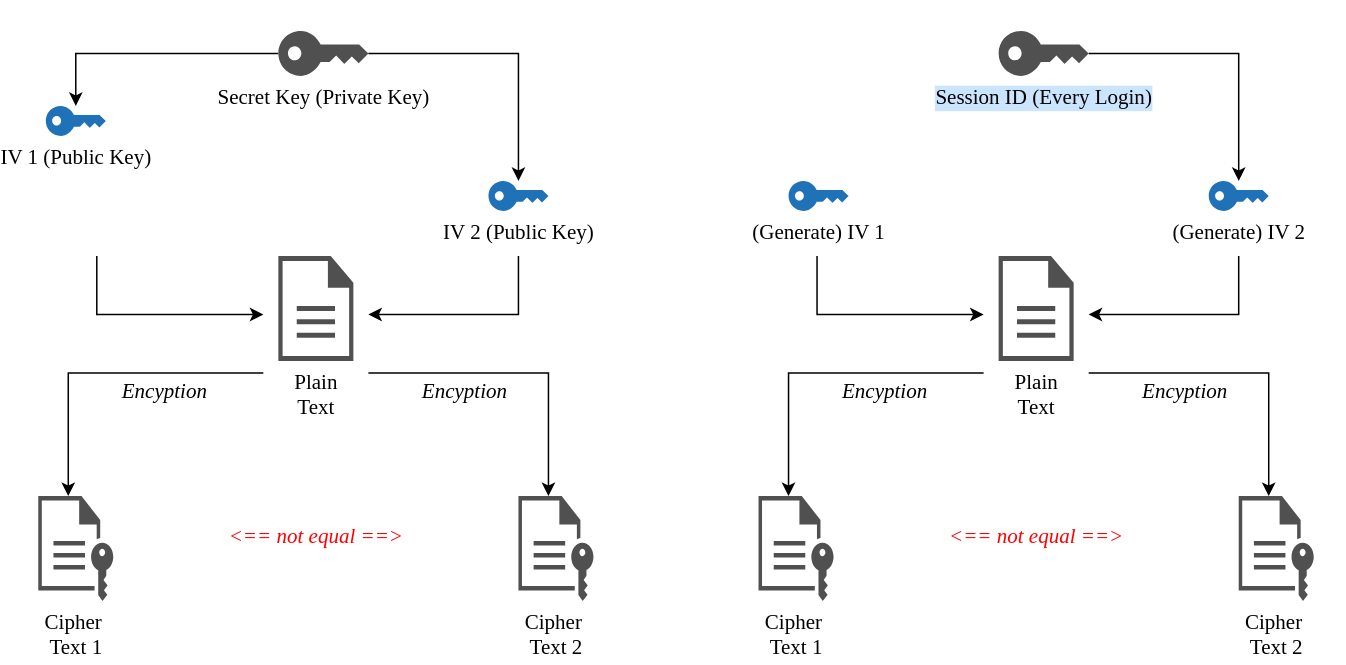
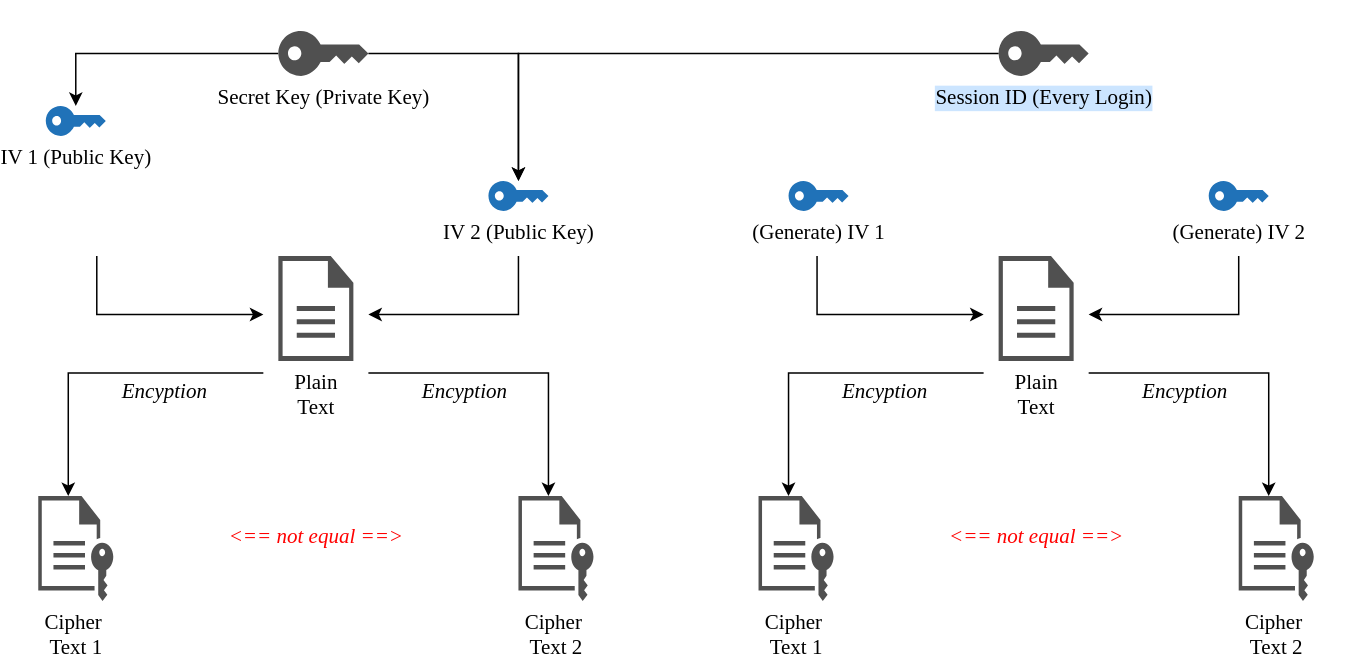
  <mxCell id="0" />
  <mxCell id="1" parent="0" />
  <mxCell id="2" value="" style="edgeStyle=elbowEdgeStyle;rounded=0;orthogonalLoop=1;jettySize=auto;html=1;fontFamily=Times New Roman;fontStyle=0;fontSize=14;" parent="1" edge="1"><mxGeometry relative="1" as="geometry"><mxPoint x="59" y="170" as="sourcePoint" /><mxPoint x="170" y="209" as="targetPoint" /><Array as="points"><mxPoint x="59" y="190" /></Array></mxGeometry></mxCell>
  <mxCell id="3" value="IV 1 (Public Key)" style="sketch=0;pointerEvents=1;shadow=0;dashed=0;html=1;strokeColor=none;labelPosition=center;verticalLabelPosition=bottom;verticalAlign=top;outlineConnect=0;align=center;shape=mxgraph.office.security.key_permissions;fillColor=#2072B8;direction=south;flipH=1;fontStyle=0;fontSize=14;fontFamily=Times New Roman;" parent="1" vertex="1"><mxGeometry x="25" y="70" width="40" height="20" as="geometry" /></mxCell>
  <mxCell id="4" value="" style="rounded=0;orthogonalLoop=1;jettySize=auto;html=1;fontSize=14;edgeStyle=orthogonalEdgeStyle;fontFamily=Times New Roman;fontStyle=0" parent="1" source="5" target="3" edge="1"><mxGeometry relative="1" as="geometry"><mxPoint x="60" y="115" as="targetPoint" /></mxGeometry></mxCell>
  <mxCell id="5" value="Secret Key (Private Key)" style="sketch=0;pointerEvents=1;shadow=0;dashed=0;html=1;strokeColor=none;fillColor=#505050;labelPosition=center;verticalLabelPosition=bottom;verticalAlign=middle;outlineConnect=0;align=center;shape=mxgraph.office.security.key_permissions;flipH=1;flipV=0;direction=south;fontStyle=0;fontSize=14;horizontal=1;fontFamily=Times New Roman;" parent="1" vertex="1"><mxGeometry x="180" y="20" width="60" height="30" as="geometry" /></mxCell>
  <mxCell id="6" value="" style="edgeStyle=orthogonalEdgeStyle;rounded=0;orthogonalLoop=1;jettySize=auto;html=1;fontFamily=Times New Roman;fontStyle=0;fontSize=14;" parent="1" target="11" edge="1"><mxGeometry relative="1" as="geometry"><mxPoint x="170" y="248" as="sourcePoint" /><mxPoint x="10" y="340" as="targetPoint" /><Array as="points"><mxPoint x="40" y="248" /></Array></mxGeometry></mxCell>
  <mxCell id="7" value="Plain&lt;br style=&quot;font-size: 14px;&quot;&gt;Text" style="sketch=0;pointerEvents=1;shadow=0;dashed=0;html=1;strokeColor=none;fillColor=#505050;labelPosition=center;verticalLabelPosition=bottom;verticalAlign=top;outlineConnect=0;align=center;shape=mxgraph.office.concepts.document;fontSize=14;fontStyle=0;fontFamily=Times New Roman;" parent="1" vertex="1"><mxGeometry x="180" y="170" width="50" height="70" as="geometry" /></mxCell>
  <mxCell id="8" value="IV 2 (Public Key)" style="sketch=0;pointerEvents=1;shadow=0;dashed=0;html=1;strokeColor=none;labelPosition=center;verticalLabelPosition=bottom;verticalAlign=top;outlineConnect=0;align=center;shape=mxgraph.office.security.key_permissions;fillColor=#2072B8;direction=south;flipH=1;fontStyle=0;fontSize=14;fontFamily=Times New Roman;" parent="1" vertex="1"><mxGeometry x="320" y="120" width="40" height="20" as="geometry" /></mxCell>
  <mxCell id="9" value="" style="rounded=0;orthogonalLoop=1;jettySize=auto;html=1;fontSize=14;edgeStyle=orthogonalEdgeStyle;fontFamily=Times New Roman;fontStyle=0" parent="1" source="5" target="8" edge="1"><mxGeometry relative="1" as="geometry"><mxPoint x="58" y="60" as="sourcePoint" /><mxPoint x="3" y="130" as="targetPoint" /></mxGeometry></mxCell>
  <mxCell id="10" value="Encyption" style="text;strokeColor=none;fillColor=none;html=1;fontSize=14;fontStyle=2;verticalAlign=middle;align=center;fontFamily=Times New Roman;" parent="1" vertex="1"><mxGeometry x="250" y="248" width="107.5" height="25" as="geometry" /></mxCell>
  <mxCell id="11" value="&lt;div style=&quot;font-size: 14px;&quot;&gt;Cipher&amp;nbsp;&lt;/div&gt;&lt;div style=&quot;font-size: 14px;&quot;&gt;Text 1&lt;br style=&quot;font-size: 14px;&quot;&gt;&lt;/div&gt;" style="sketch=0;pointerEvents=1;shadow=0;dashed=0;html=1;strokeColor=none;fillColor=#505050;labelPosition=center;verticalLabelPosition=bottom;verticalAlign=top;outlineConnect=0;align=center;shape=mxgraph.office.concepts.file_key;fontFamily=Times New Roman;fontStyle=0;fontSize=14;" parent="1" vertex="1"><mxGeometry x="20" y="330" width="50" height="70" as="geometry" /></mxCell>
  <mxCell id="12" value="&lt;div style=&quot;font-size: 14px;&quot;&gt;Cipher&amp;nbsp;&lt;/div&gt;&lt;div style=&quot;font-size: 14px;&quot;&gt;Text 2&lt;/div&gt;" style="sketch=0;pointerEvents=1;shadow=0;dashed=0;html=1;strokeColor=none;fillColor=#505050;labelPosition=center;verticalLabelPosition=bottom;verticalAlign=top;outlineConnect=0;align=center;shape=mxgraph.office.concepts.file_key;fontFamily=Times New Roman;fontStyle=0;fontSize=14;" parent="1" vertex="1"><mxGeometry x="340" y="330" width="50" height="70" as="geometry" /></mxCell>
  <mxCell id="13" value="" style="edgeStyle=elbowEdgeStyle;rounded=0;orthogonalLoop=1;jettySize=auto;html=1;fontFamily=Times New Roman;fontStyle=0;fontSize=14;" parent="1" edge="1"><mxGeometry relative="1" as="geometry"><mxPoint x="340" y="170" as="sourcePoint" /><mxPoint x="240" y="209" as="targetPoint" /><Array as="points"><mxPoint x="340" y="180" /></Array></mxGeometry></mxCell>
  <mxCell id="14" value="" style="edgeStyle=orthogonalEdgeStyle;rounded=0;orthogonalLoop=1;jettySize=auto;html=1;fontFamily=Times New Roman;fontStyle=0;fontSize=14;" parent="1" target="12" edge="1"><mxGeometry relative="1" as="geometry"><mxPoint x="240" y="248" as="sourcePoint" /><mxPoint x="360" y="340" as="targetPoint" /><Array as="points"><mxPoint x="360" y="248" /></Array></mxGeometry></mxCell>
  <mxCell id="15" value="&amp;lt;== not equal ==&amp;gt;" style="text;strokeColor=none;fillColor=none;html=1;fontSize=14;fontStyle=2;verticalAlign=middle;align=center;fontColor=#FF0000;fontFamily=Times New Roman;" parent="1" vertex="1"><mxGeometry x="125" y="344" width="160" height="27.5" as="geometry" /></mxCell>
  <mxCell id="16" value="Encyption" style="text;strokeColor=none;fillColor=none;html=1;fontSize=14;fontStyle=2;verticalAlign=middle;align=center;fontFamily=Times New Roman;" parent="1" vertex="1"><mxGeometry x="50" y="248" width="107.5" height="25" as="geometry" /></mxCell>
  <mxCell id="17" value="" style="edgeStyle=elbowEdgeStyle;rounded=0;orthogonalLoop=1;jettySize=auto;html=1;fontFamily=Times New Roman;fontStyle=0;fontSize=14;" parent="1" edge="1"><mxGeometry relative="1" as="geometry"><mxPoint x="539" y="170" as="sourcePoint" /><mxPoint x="650" y="209" as="targetPoint" /><Array as="points"><mxPoint x="539" y="190" /></Array></mxGeometry></mxCell>
  <mxCell id="18" value="(Generate) IV 1" style="sketch=0;pointerEvents=1;shadow=0;dashed=0;html=1;strokeColor=none;labelPosition=center;verticalLabelPosition=bottom;verticalAlign=top;outlineConnect=0;align=center;shape=mxgraph.office.security.key_permissions;fillColor=#2072B8;direction=south;flipH=1;fontStyle=0;fontSize=14;fontFamily=Times New Roman;" parent="1" vertex="1"><mxGeometry x="520" y="120" width="40" height="20" as="geometry" /></mxCell>
  <mxCell id="19" value="&lt;span style=&quot;&quot;&gt;Session ID&lt;/span&gt; (Every Login)" style="sketch=0;pointerEvents=1;shadow=0;dashed=0;html=1;strokeColor=none;fillColor=#505050;labelPosition=center;verticalLabelPosition=bottom;verticalAlign=middle;outlineConnect=0;align=center;shape=mxgraph.office.security.key_permissions;flipH=1;flipV=0;direction=south;fontStyle=0;fontSize=14;horizontal=1;fontFamily=Times New Roman;labelBackgroundColor=#CCE5FF;" parent="1" vertex="1"><mxGeometry x="660" y="20" width="60" height="30" as="geometry" /></mxCell>
  <mxCell id="20" value="" style="edgeStyle=orthogonalEdgeStyle;rounded=0;orthogonalLoop=1;jettySize=auto;html=1;fontFamily=Times New Roman;fontStyle=0;fontSize=14;" parent="1" target="25" edge="1"><mxGeometry relative="1" as="geometry"><mxPoint x="650" y="248" as="sourcePoint" /><mxPoint x="490" y="340" as="targetPoint" /><Array as="points"><mxPoint x="520" y="248" /></Array></mxGeometry></mxCell>
  <mxCell id="21" value="Plain&lt;br style=&quot;font-size: 14px;&quot;&gt;Text" style="sketch=0;pointerEvents=1;shadow=0;dashed=0;html=1;strokeColor=none;fillColor=#505050;labelPosition=center;verticalLabelPosition=bottom;verticalAlign=top;outlineConnect=0;align=center;shape=mxgraph.office.concepts.document;fontSize=14;fontStyle=0;fontFamily=Times New Roman;" parent="1" vertex="1"><mxGeometry x="660" y="170" width="50" height="70" as="geometry" /></mxCell>
  <mxCell id="22" value="(Generate) IV 2" style="sketch=0;pointerEvents=1;shadow=0;dashed=0;html=1;strokeColor=none;labelPosition=center;verticalLabelPosition=bottom;verticalAlign=top;outlineConnect=0;align=center;shape=mxgraph.office.security.key_permissions;fillColor=#2072B8;direction=south;flipH=1;fontStyle=0;fontSize=14;fontFamily=Times New Roman;" parent="1" vertex="1"><mxGeometry x="800" y="120" width="40" height="20" as="geometry" /></mxCell>
- <mxCell id="23" value="" style="rounded=0;orthogonalLoop=1;jettySize=auto;html=1;fontSize=14;edgeStyle=orthogonalEdgeStyle;fontFamily=Times New Roman;fontStyle=0" parent="1" source="19" target="22" edge="1"><mxGeometry relative="1" as="geometry"><mxPoint x="538" y="60" as="sourcePoint" /><mxPoint x="483" y="130" as="targetPoint" /></mxGeometry></mxCell>
+ <mxCell id="23" value="" style="rounded=0;orthogonalLoop=1;jettySize=auto;html=1;fontSize=14;edgeStyle=orthogonalEdgeStyle;fontFamily=Times New Roman;fontStyle=0;" parent="1" source="19" target="8" edge="1"><mxGeometry relative="1" as="geometry"><mxPoint x="538" y="60" as="sourcePoint" /><mxPoint x="483" y="130" as="targetPoint" /></mxGeometry></mxCell>
  <mxCell id="24" value="Encyption" style="text;strokeColor=none;fillColor=none;html=1;fontSize=14;fontStyle=2;verticalAlign=middle;align=center;fontFamily=Times New Roman;" parent="1" vertex="1"><mxGeometry x="730" y="248" width="107.5" height="25" as="geometry" /></mxCell>
  <mxCell id="25" value="&lt;div style=&quot;font-size: 14px;&quot;&gt;Cipher&amp;nbsp;&lt;/div&gt;&lt;div style=&quot;font-size: 14px;&quot;&gt;Text 1&lt;br style=&quot;font-size: 14px;&quot;&gt;&lt;/div&gt;" style="sketch=0;pointerEvents=1;shadow=0;dashed=0;html=1;strokeColor=none;fillColor=#505050;labelPosition=center;verticalLabelPosition=bottom;verticalAlign=top;outlineConnect=0;align=center;shape=mxgraph.office.concepts.file_key;fontFamily=Times New Roman;fontStyle=0;fontSize=14;" parent="1" vertex="1"><mxGeometry x="500" y="330" width="50" height="70" as="geometry" /></mxCell>
  <mxCell id="26" value="&lt;div style=&quot;font-size: 14px;&quot;&gt;Cipher&amp;nbsp;&lt;/div&gt;&lt;div style=&quot;font-size: 14px;&quot;&gt;Text 2&lt;/div&gt;" style="sketch=0;pointerEvents=1;shadow=0;dashed=0;html=1;strokeColor=none;fillColor=#505050;labelPosition=center;verticalLabelPosition=bottom;verticalAlign=top;outlineConnect=0;align=center;shape=mxgraph.office.concepts.file_key;fontFamily=Times New Roman;fontStyle=0;fontSize=14;" parent="1" vertex="1"><mxGeometry x="820" y="330" width="50" height="70" as="geometry" /></mxCell>
  <mxCell id="27" value="" style="edgeStyle=elbowEdgeStyle;rounded=0;orthogonalLoop=1;jettySize=auto;html=1;fontFamily=Times New Roman;fontStyle=0;fontSize=14;" parent="1" edge="1"><mxGeometry relative="1" as="geometry"><mxPoint x="820" y="170" as="sourcePoint" /><mxPoint x="720" y="209" as="targetPoint" /><Array as="points"><mxPoint x="820" y="180" /></Array></mxGeometry></mxCell>
  <mxCell id="28" value="" style="edgeStyle=orthogonalEdgeStyle;rounded=0;orthogonalLoop=1;jettySize=auto;html=1;fontFamily=Times New Roman;fontStyle=0;fontSize=14;" parent="1" target="26" edge="1"><mxGeometry relative="1" as="geometry"><mxPoint x="720" y="248" as="sourcePoint" /><mxPoint x="840" y="340" as="targetPoint" /><Array as="points"><mxPoint x="840" y="248" /></Array></mxGeometry></mxCell>
  <mxCell id="29" value="&amp;lt;== not equal ==&amp;gt;" style="text;strokeColor=none;fillColor=none;html=1;fontSize=14;fontStyle=2;verticalAlign=middle;align=center;fontColor=#FF0000;fontFamily=Times New Roman;" parent="1" vertex="1"><mxGeometry x="605" y="344" width="160" height="27.5" as="geometry" /></mxCell>
  <mxCell id="30" value="Encyption" style="text;strokeColor=none;fillColor=none;html=1;fontSize=14;fontStyle=2;verticalAlign=middle;align=center;fontFamily=Times New Roman;" parent="1" vertex="1"><mxGeometry x="530" y="248" width="107.5" height="25" as="geometry" /></mxCell>
